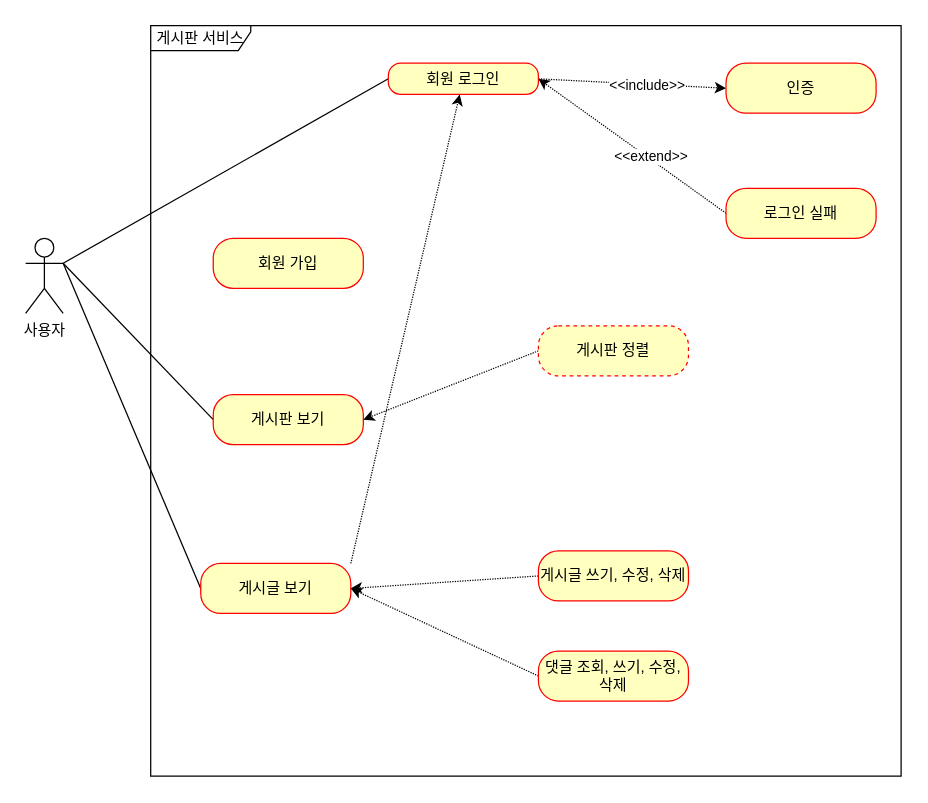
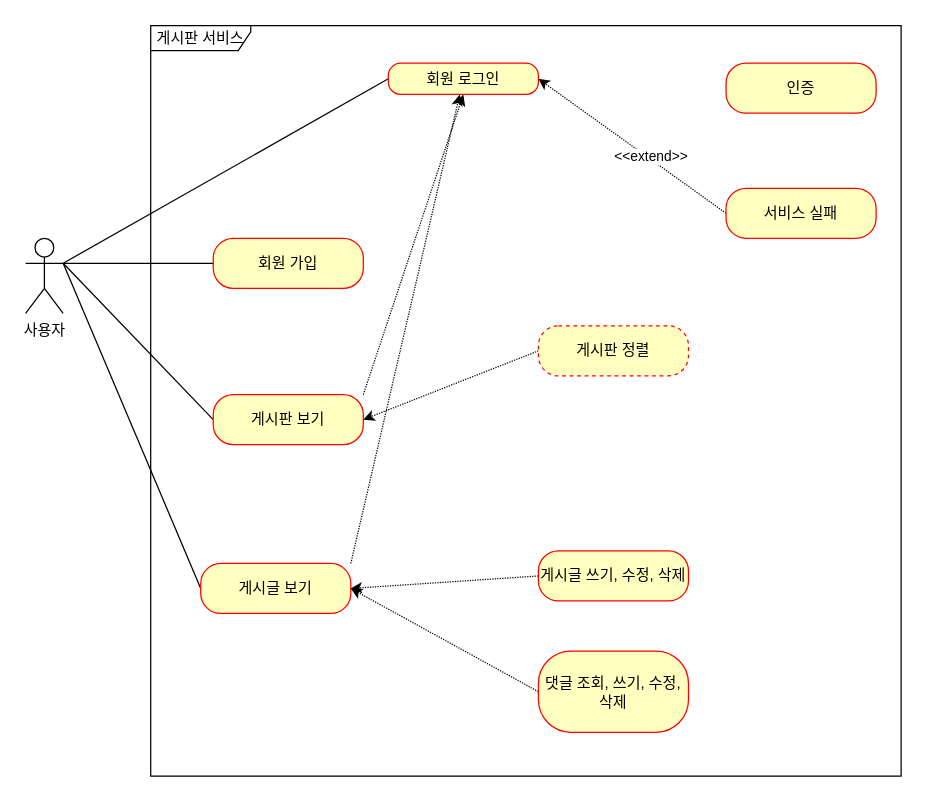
  <mxCell id="0" />
  <mxCell id="1" parent="0" />
  <mxCell id="2" value="사용자&lt;br&gt;" style="shape=umlActor;verticalLabelPosition=bottom;verticalAlign=top;html=1;outlineConnect=0;" vertex="1" parent="1"><mxGeometry x="20" y="190" width="30" height="60" as="geometry" /></mxCell>
  <mxCell id="3" value="게시판 서비스&lt;br&gt;" style="shape=umlFrame;whiteSpace=wrap;html=1;width=80;height=20;" vertex="1" parent="1"><mxGeometry x="120" y="20" width="600" height="600" as="geometry" /></mxCell>
+ <mxCell id="4" style="rounded=0;orthogonalLoop=1;jettySize=auto;html=1;exitX=0;exitY=0.5;exitDx=0;exitDy=0;entryX=1;entryY=0.333;entryDx=0;entryDy=0;entryPerimeter=0;endArrow=none;endFill=0;" edge="1" parent="1" source="5" target="2"><mxGeometry relative="1" as="geometry" /></mxCell>
  <mxCell id="5" value="회원 가입" style="rounded=1;whiteSpace=wrap;html=1;arcSize=40;fontColor=#000000;fillColor=#ffffc0;strokeColor=#ff0000;" vertex="1" parent="1"><mxGeometry x="170" y="190" width="120" height="40" as="geometry" /></mxCell>
  <mxCell id="6" style="edgeStyle=none;rounded=0;orthogonalLoop=1;jettySize=auto;html=1;exitX=0;exitY=0.5;exitDx=0;exitDy=0;endArrow=none;endFill=0;" edge="1" parent="1" source="8"><mxGeometry relative="1" as="geometry"><mxPoint x="50" y="210" as="targetPoint" /></mxGeometry></mxCell>
+ <mxCell id="7" style="edgeStyle=none;rounded=0;orthogonalLoop=1;jettySize=auto;html=1;exitX=1;exitY=0;exitDx=0;exitDy=0;entryX=0.5;entryY=1;entryDx=0;entryDy=0;dashed=1;dashPattern=1 1;endArrow=classic;endFill=1;" edge="1" parent="1" source="8" target="15"><mxGeometry relative="1" as="geometry" /></mxCell>
  <mxCell id="8" value="게시판 보기&lt;br&gt;" style="rounded=1;whiteSpace=wrap;html=1;arcSize=40;fontColor=#000000;fillColor=#ffffc0;strokeColor=#ff0000;" vertex="1" parent="1"><mxGeometry x="170" y="315" width="120" height="40" as="geometry" /></mxCell>
  <mxCell id="9" style="edgeStyle=none;rounded=0;orthogonalLoop=1;jettySize=auto;html=1;exitX=0;exitY=0.5;exitDx=0;exitDy=0;endArrow=none;endFill=0;" edge="1" parent="1" source="11"><mxGeometry relative="1" as="geometry"><mxPoint x="50" y="210" as="targetPoint" /></mxGeometry></mxCell>
  <mxCell id="10" style="edgeStyle=none;rounded=0;orthogonalLoop=1;jettySize=auto;html=1;exitX=1;exitY=0;exitDx=0;exitDy=0;dashed=1;dashPattern=1 1;endArrow=classic;endFill=1;" edge="1" parent="1" source="11" target="15"><mxGeometry relative="1" as="geometry" /></mxCell>
  <mxCell id="11" value="게시글 보기" style="rounded=1;whiteSpace=wrap;html=1;arcSize=40;fontColor=#000000;fillColor=#ffffc0;strokeColor=#ff0000;" vertex="1" parent="1"><mxGeometry x="160" y="450" width="120" height="40" as="geometry" /></mxCell>
  <mxCell id="12" style="edgeStyle=none;rounded=0;orthogonalLoop=1;jettySize=auto;html=1;exitX=0;exitY=0.5;exitDx=0;exitDy=0;entryX=1;entryY=0.333;entryDx=0;entryDy=0;entryPerimeter=0;endArrow=none;endFill=0;" edge="1" parent="1" source="15" target="2"><mxGeometry relative="1" as="geometry" /></mxCell>
- <mxCell id="13" style="edgeStyle=none;rounded=0;orthogonalLoop=1;jettySize=auto;html=1;exitX=1;exitY=0.5;exitDx=0;exitDy=0;entryX=0;entryY=0.5;entryDx=0;entryDy=0;endArrow=classic;endFill=1;dashed=1;dashPattern=1 1;" edge="1" parent="1" source="15" target="16"><mxGeometry relative="1" as="geometry" /></mxCell>
- <mxCell id="14" value="&amp;lt;&amp;lt;include&amp;gt;&amp;gt;" style="edgeLabel;html=1;align=center;verticalAlign=middle;resizable=0;points=[];" vertex="1" connectable="0" parent="13"><mxGeometry x="0.156" y="-1" relative="1" as="geometry"><mxPoint as="offset" /></mxGeometry></mxCell>
  <mxCell id="15" value="회원 로그인" style="rounded=1;whiteSpace=wrap;html=1;arcSize=40;fontColor=#000000;fillColor=#ffffc0;strokeColor=#ff0000;" vertex="1" parent="1"><mxGeometry x="310" y="50" width="120" height="25" as="geometry" /></mxCell>
  <mxCell id="16" value="인증" style="rounded=1;whiteSpace=wrap;html=1;arcSize=40;fontColor=#000000;fillColor=#ffffc0;strokeColor=#ff0000;" vertex="1" parent="1"><mxGeometry x="580" y="50" width="120" height="40" as="geometry" /></mxCell>
  <mxCell id="17" style="edgeStyle=none;rounded=0;orthogonalLoop=1;jettySize=auto;html=1;exitX=0;exitY=0.5;exitDx=0;exitDy=0;entryX=1;entryY=0.5;entryDx=0;entryDy=0;dashed=1;dashPattern=1 1;endArrow=classic;endFill=1;" edge="1" parent="1" source="19" target="15"><mxGeometry relative="1" as="geometry" /></mxCell>
  <mxCell id="18" value="&amp;lt;&amp;lt;extend&amp;gt;&amp;gt;" style="edgeLabel;html=1;align=center;verticalAlign=middle;resizable=0;points=[];" vertex="1" connectable="0" parent="17"><mxGeometry x="-0.175" y="-2" relative="1" as="geometry"><mxPoint as="offset" /></mxGeometry></mxCell>
- <mxCell id="19" value="로그인 실패" style="rounded=1;whiteSpace=wrap;html=1;arcSize=40;fontColor=#000000;fillColor=#ffffc0;strokeColor=#ff0000;" vertex="1" parent="1"><mxGeometry x="580" y="150" width="120" height="40" as="geometry" /></mxCell>
+ <mxCell id="19" value="서비스 실패" style="rounded=1;whiteSpace=wrap;html=1;arcSize=40;fontColor=#000000;fillColor=#ffffc0;strokeColor=#ff0000;" vertex="1" parent="1"><mxGeometry x="580" y="150" width="120" height="40" as="geometry" /></mxCell>
  <mxCell id="20" style="edgeStyle=none;rounded=0;orthogonalLoop=1;jettySize=auto;html=1;exitX=0;exitY=0.5;exitDx=0;exitDy=0;entryX=1;entryY=0.5;entryDx=0;entryDy=0;dashed=1;dashPattern=1 1;endArrow=classic;endFill=1;" edge="1" parent="1" source="21" target="8"><mxGeometry relative="1" as="geometry" /></mxCell>
  <mxCell id="21" value="게시판 정렬" style="rounded=1;whiteSpace=wrap;html=1;arcSize=40;fontColor=#000000;fillColor=#ffffc0;strokeColor=#ff0000;dashed=1;" vertex="1" parent="1"><mxGeometry x="430" y="260" width="120" height="40" as="geometry" /></mxCell>
  <mxCell id="22" style="edgeStyle=none;rounded=0;orthogonalLoop=1;jettySize=auto;html=1;exitX=0;exitY=0.5;exitDx=0;exitDy=0;dashed=1;dashPattern=1 1;endArrow=classic;endFill=1;" edge="1" parent="1" source="23"><mxGeometry relative="1" as="geometry"><mxPoint x="280" y="470" as="targetPoint" /></mxGeometry></mxCell>
- <mxCell id="23" value="댓글 조회, 쓰기, 수정, 삭제" style="rounded=1;whiteSpace=wrap;html=1;arcSize=40;fontColor=#000000;fillColor=#ffffc0;strokeColor=#ff0000;" vertex="1" parent="1"><mxGeometry x="430" y="520" width="120" height="40" as="geometry" /></mxCell>
+ <mxCell id="23" value="댓글 조회, 쓰기, 수정, 삭제" style="rounded=1;whiteSpace=wrap;html=1;arcSize=40;fontColor=#000000;fillColor=#ffffc0;strokeColor=#ff0000;" vertex="1" parent="1"><mxGeometry x="430" y="520" width="120" height="65" as="geometry" /></mxCell>
  <mxCell id="24" style="edgeStyle=none;rounded=0;orthogonalLoop=1;jettySize=auto;html=1;exitX=0;exitY=0.5;exitDx=0;exitDy=0;entryX=1;entryY=0.5;entryDx=0;entryDy=0;dashed=1;dashPattern=1 1;endArrow=classic;endFill=1;" edge="1" parent="1" source="25" target="11"><mxGeometry relative="1" as="geometry" /></mxCell>
  <mxCell id="25" value="게시글 쓰기, 수정, 삭제" style="rounded=1;whiteSpace=wrap;html=1;arcSize=40;fontColor=#000000;fillColor=#ffffc0;strokeColor=#ff0000;" vertex="1" parent="1"><mxGeometry x="430" y="440" width="120" height="40" as="geometry" /></mxCell>
  <mxCell id="26" style="edgeStyle=none;rounded=0;orthogonalLoop=1;jettySize=auto;html=1;exitX=1;exitY=0.5;exitDx=0;exitDy=0;dashed=1;dashPattern=1 1;endArrow=classic;endFill=1;" edge="1" parent="1" source="8" target="8"><mxGeometry relative="1" as="geometry" /></mxCell>
